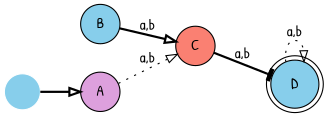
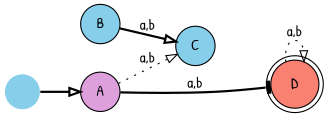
  digraph {
    fontname="Patrick Hand"
    rankdir=LR
    node [fillcolor=salmon fontname="Patrick Hand" shape=circle style=filled]
    edge [arrowhead=onormal fontname="Patrick Hand" style=bold]
-   D [fillcolor=skyblue shape=doublecircle]
+   D [shape=doublecircle]
    " " [color=white fillcolor=skyblue width=0]
    A [fillcolor=plum]
-   C
+   C [fillcolor=skyblue]
    B [fillcolor=skyblue]
    D -> D [label="a,b" style=dotted]
    " " -> A
    A -> C [label="a,b" style=dotted]
-   C -> D [arrowhead=tee label="a,b"]
+   A -> D [arrowhead=tee label="a,b"]
    B -> C [label="a,b"]
  }
